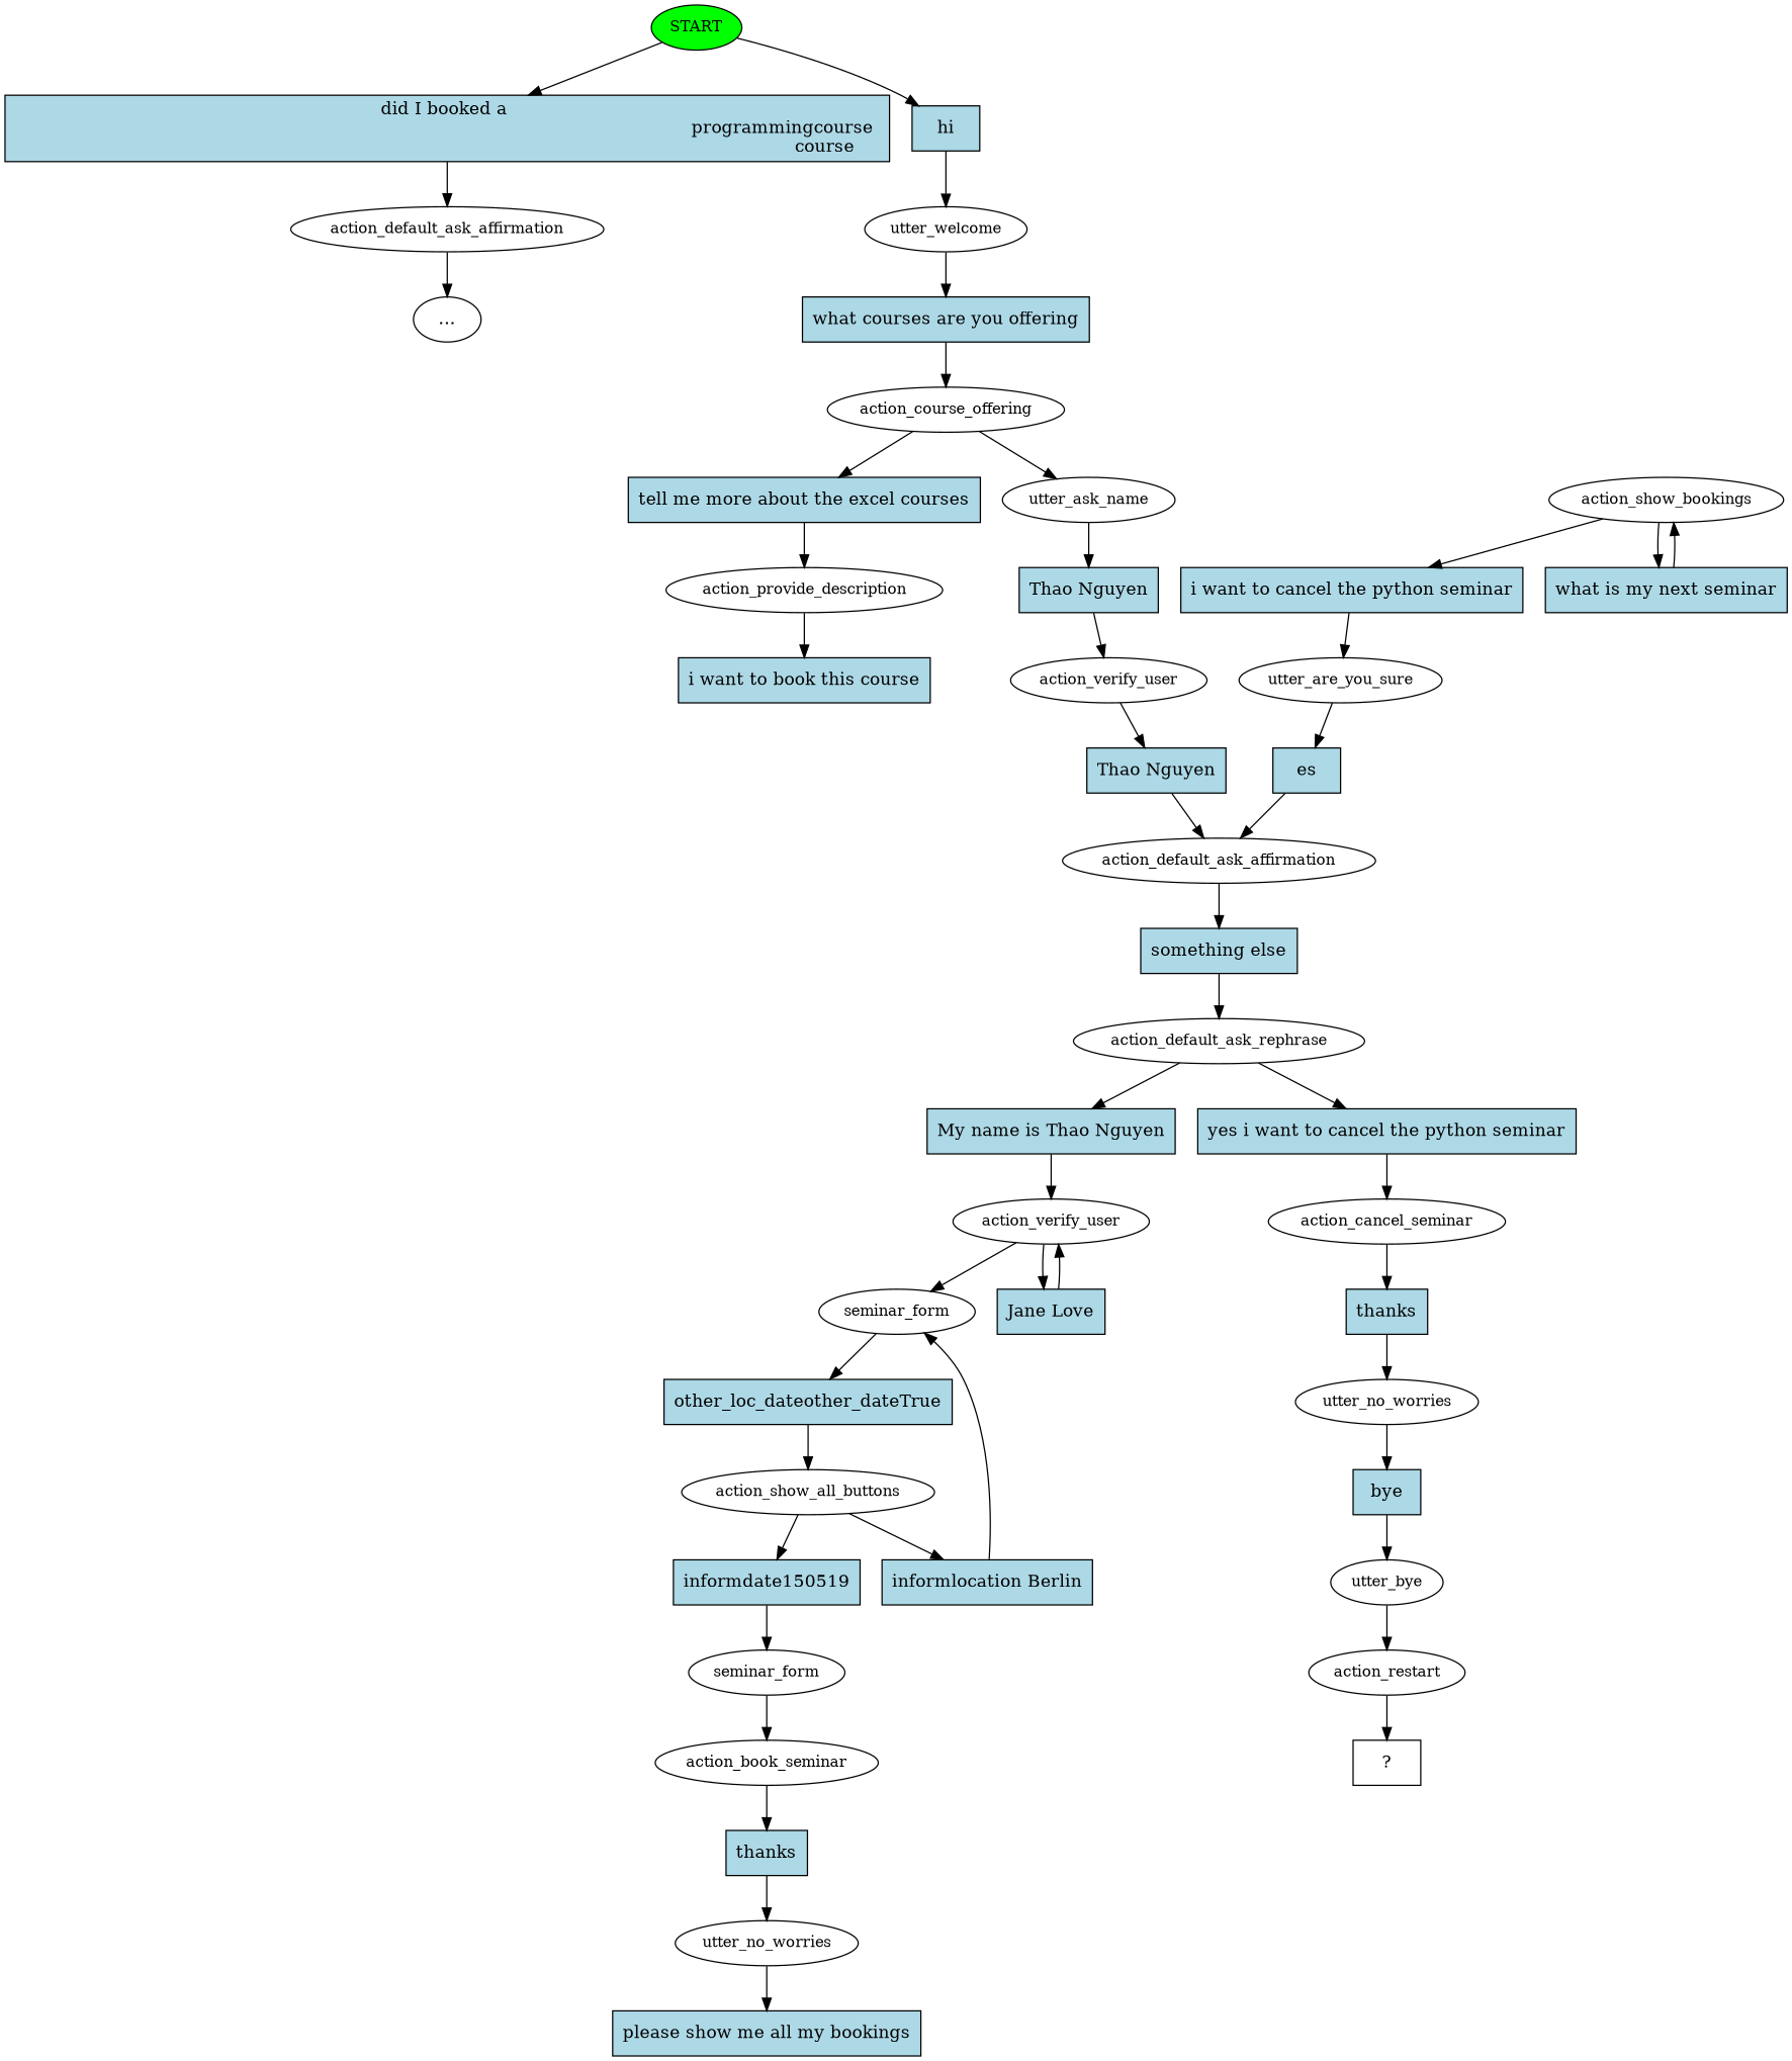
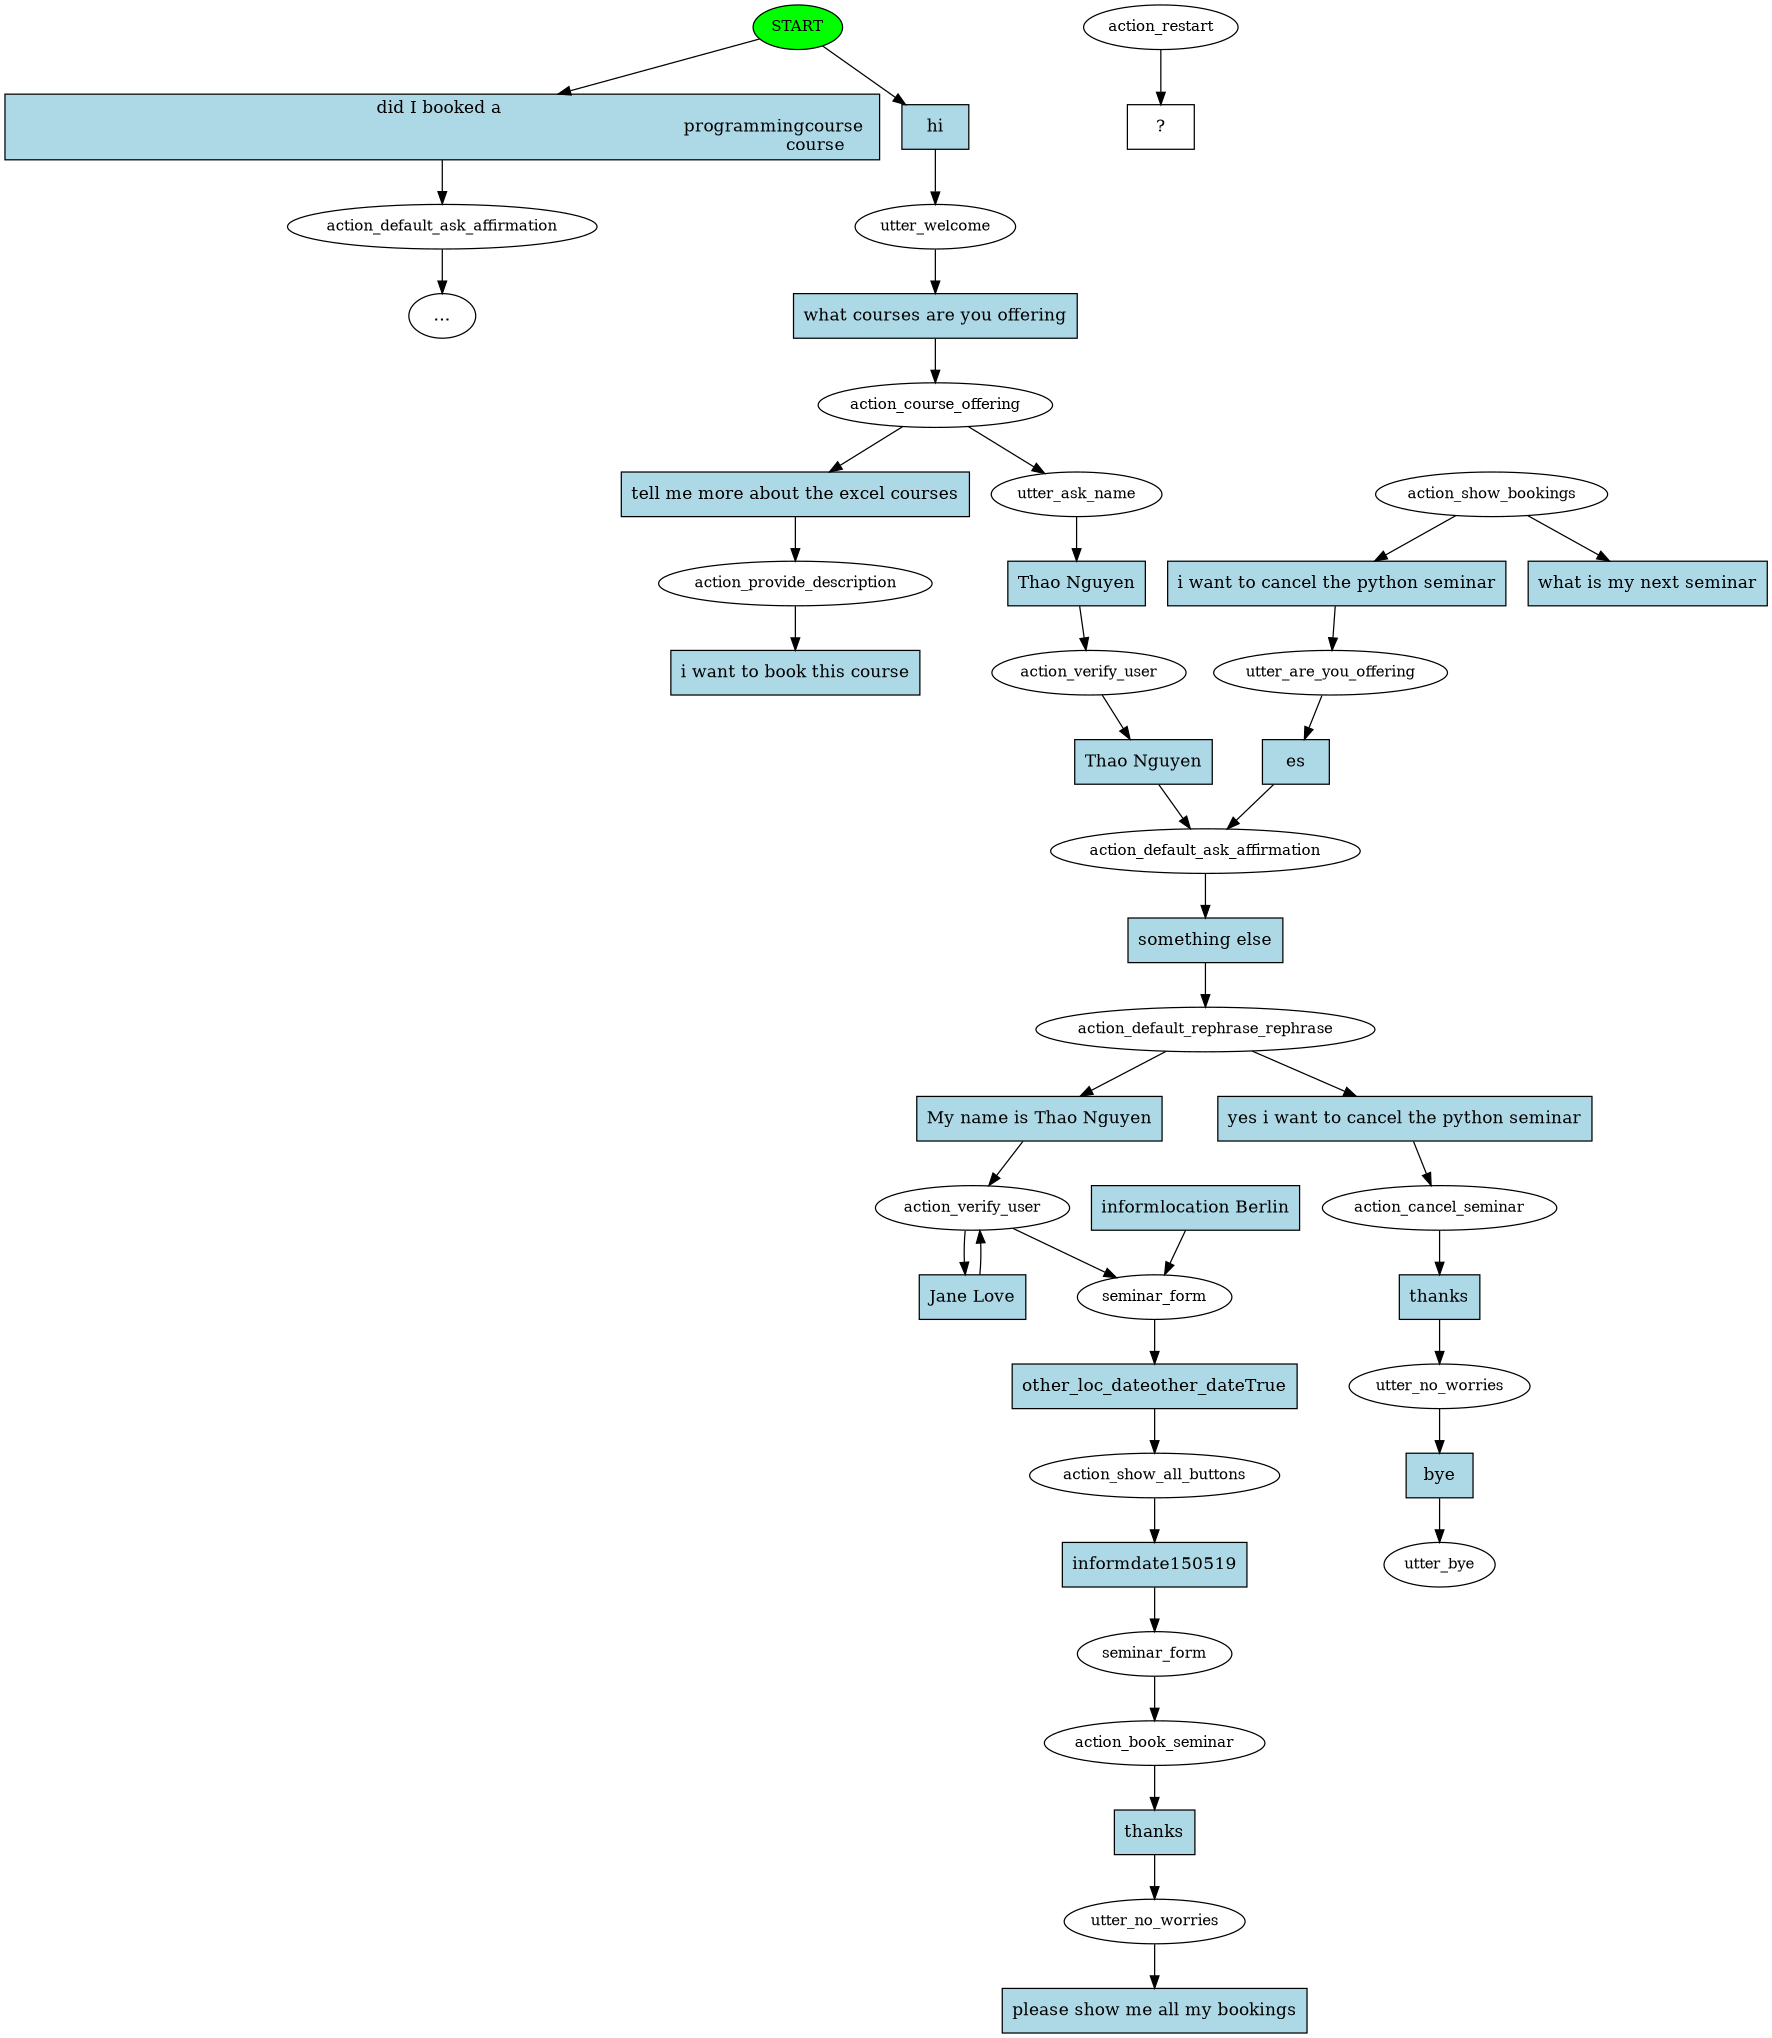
  digraph {
    n1 [fillcolor=green fontsize=12 label=START style=filled]
    n2 [fillcolor=lightblue label="did I booked a \n                                                                                                                        programmingcourse \n                                                                                                                                      course" shape=rect style=filled]
    n3 [fillcolor=lightblue label=hi shape=rect style=filled]
    n4 [fontsize=12 label=action_default_ask_affirmation]
    n5 [fontsize=12 label=utter_welcome]
    n6 [label="..."]
    n7 [fillcolor=lightblue label="what courses are you offering" shape=rect style=filled]
    n8 [fontsize=12 label=action_course_offering]
    n9 [fillcolor=lightblue label="tell me more about the excel courses" shape=rect style=filled]
    n10 [fontsize=12 label=utter_ask_name]
    n11 [fontsize=12 label=action_provide_description]
    n12 [fillcolor=lightblue label="i want to book this course" shape=rect style=filled]
    n13 [fillcolor=lightblue label="Thao Nguyen" shape=rect style=filled]
    n14 [fontsize=12 label=action_verify_user]
    n15 [fillcolor=lightblue label="Thao Nguyen" shape=rect style=filled]
    n16 [fontsize=12 label=action_default_ask_affirmation]
    n17 [fillcolor=lightblue label="something else" shape=rect style=filled]
-   n18 [fontsize=12 label=action_default_ask_rephrase]
+   n18 [fontsize=12 label=action_default_rephrase_rephrase]
    n19 [fillcolor=lightblue label="My name is Thao Nguyen" shape=rect style=filled]
    n20 [fillcolor=lightblue label="yes i want to cancel the python seminar" shape=rect style=filled]
    n21 [fontsize=12 label=action_verify_user]
    n22 [fontsize=12 label=action_cancel_seminar]
    n23 [fontsize=12 label=seminar_form]
    n24 [fillcolor=lightblue label="Jane Love" shape=rect style=filled]
    n25 [fillcolor=lightblue label=other_loc_dateother_dateTrue shape=rect style=filled]
    n26 [fontsize=12 label=action_show_all_buttons]
    n27 [fillcolor=lightblue label="informlocation Berlin" shape=rect style=filled]
    n28 [fillcolor=lightblue label=informdate150519 shape=rect style=filled]
    n29 [fontsize=12 label=seminar_form]
    n30 [fontsize=12 label=action_book_seminar]
    n31 [fillcolor=lightblue label=thanks shape=rect style=filled]
    n32 [fontsize=12 label=utter_no_worries]
    n33 [fillcolor=lightblue label="please show me all my bookings" shape=rect style=filled]
    n34 [fontsize=12 label=action_show_bookings]
    n35 [fillcolor=lightblue label="i want to cancel the python seminar" shape=rect style=filled]
    n36 [fillcolor=lightblue label="what is my next seminar" shape=rect style=filled]
-   n37 [fontsize=12 label=utter_are_you_sure]
+   n37 [fontsize=12 label=utter_are_you_offering]
    n38 [fillcolor=lightblue label=es shape=rect style=filled]
    n39 [fillcolor=lightblue label=thanks shape=rect style=filled]
    n40 [fontsize=12 label=utter_no_worries]
    n41 [fillcolor=lightblue label=bye shape=rect style=filled]
    n42 [fontsize=12 label=utter_bye]
    n43 [fontsize=12 label=action_restart]
    n44 [label="  ?  " shape=rect]
    n1 -> n2
    n1 -> n3
    n2 -> n4
    n3 -> n5
    n4 -> n6
    n5 -> n7
    n7 -> n8
    n8 -> n9
    n8 -> n10
    n9 -> n11
    n10 -> n13
    n11 -> n12
    n13 -> n14
    n14 -> n15
    n15 -> n16
    n16 -> n17
    n17 -> n18
    n18 -> n19
    n18 -> n20
    n19 -> n21
    n20 -> n22
    n21 -> n23
    n21 -> n24
    n22 -> n39
    n23 -> n25
    n24 -> n21
    n25 -> n26
-   n26 -> n27
    n26 -> n28
    n27 -> n23
    n28 -> n29
    n29 -> n30
    n30 -> n31
    n31 -> n32
    n32 -> n33
    n34 -> n35
    n34 -> n36
    n35 -> n37
-   n36 -> n34
    n37 -> n38
    n38 -> n16
    n39 -> n40
    n40 -> n41
    n41 -> n42
-   n42 -> n43
    n43 -> n44
  }
